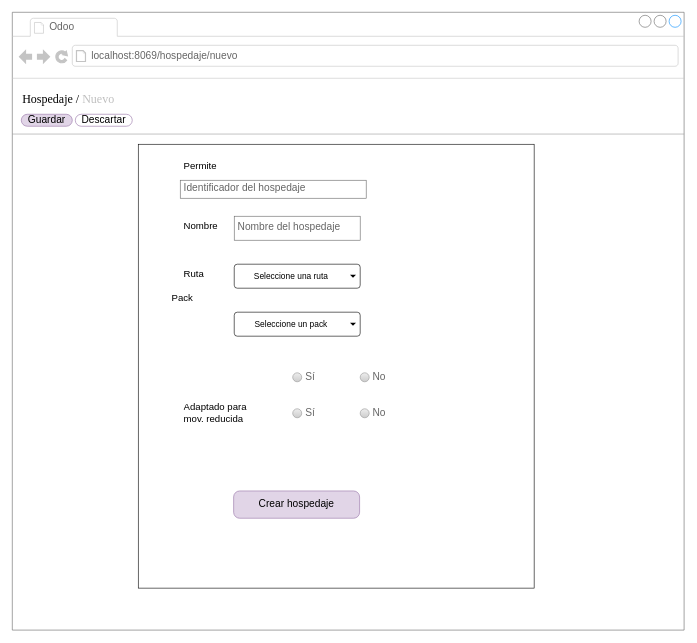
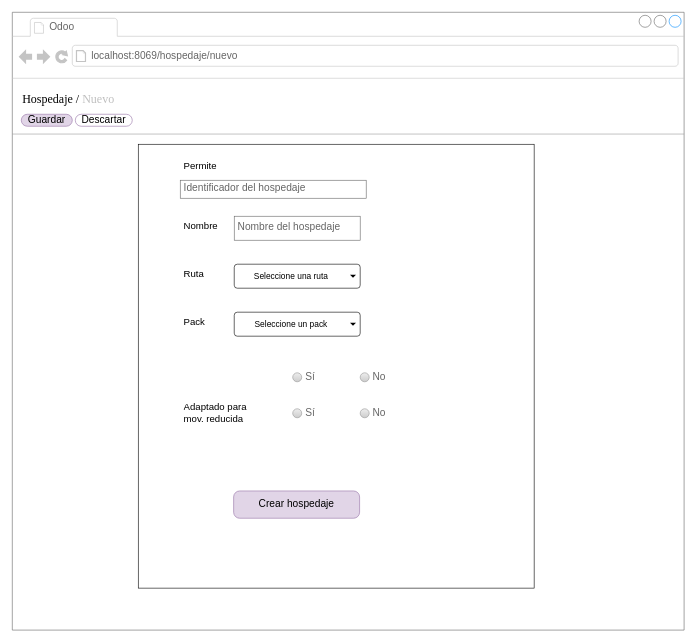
  <mxCell id="0" />
  <mxCell id="1" parent="0" />
  <mxCell id="2" value="" style="strokeWidth=1;shadow=0;dashed=0;align=center;html=1;shape=mxgraph.mockup.containers.browserWindow;rSize=0;strokeColor=#666666;mainText=,;recursiveResize=0;rounded=0;labelBackgroundColor=none;fontFamily=Verdana;fontSize=12" parent="1" vertex="1"><mxGeometry x="20" y="20" width="1120" height="1030" as="geometry" /></mxCell>
  <mxCell id="3" value="Odoo" style="strokeWidth=1;shadow=0;dashed=0;align=center;html=1;shape=mxgraph.mockup.containers.anchor;fontSize=17;fontColor=#666666;align=left;" parent="2" vertex="1"><mxGeometry x="60" y="12" width="110" height="26" as="geometry" /></mxCell>
  <mxCell id="4" value="localhost:8069/hospedaje/nuevo" style="strokeWidth=1;shadow=0;dashed=0;align=center;html=1;shape=mxgraph.mockup.containers.anchor;rSize=0;fontSize=17;fontColor=#666666;align=left;" parent="2" vertex="1"><mxGeometry x="130" y="60" width="250" height="26" as="geometry" /></mxCell>
  <mxCell id="5" value="&lt;font style=&quot;font-size: 20px;&quot;&gt;Hospedaje / &lt;font style=&quot;color: light-dark(rgb(191, 191, 191), rgb(237, 237, 237));&quot;&gt;Nuevo&lt;/font&gt;&lt;/font&gt;" style="text;html=1;points=[];align=left;verticalAlign=top;spacingTop=-4;fontSize=30;fontFamily=Verdana" parent="2" vertex="1"><mxGeometry x="15" y="120" width="340" height="50" as="geometry" /></mxCell>
  <mxCell id="6" value="" style="verticalLabelPosition=bottom;shadow=0;dashed=0;align=center;html=1;verticalAlign=top;strokeWidth=1;shape=mxgraph.mockup.markup.line;strokeColor=#999999;rounded=0;labelBackgroundColor=none;fillColor=#ffffff;fontFamily=Verdana;fontSize=12;fontColor=#000000;" parent="2" vertex="1"><mxGeometry y="193" width="1120" height="20" as="geometry" /></mxCell>
  <mxCell id="7" value="Guardar" style="strokeWidth=1;shadow=0;dashed=0;align=center;html=1;shape=mxgraph.mockup.buttons.button;strokeColor=#9673a6;mainText=;buttonStyle=round;fontSize=17;fontStyle=0;fillColor=#e1d5e7;whiteSpace=wrap;rounded=0;labelBackgroundColor=none;" parent="2" vertex="1"><mxGeometry x="15" y="170" width="85" height="20" as="geometry" /></mxCell>
  <mxCell id="8" value="Descartar" style="strokeWidth=1;shadow=0;dashed=0;align=center;html=1;shape=mxgraph.mockup.buttons.button;strokeColor=#9673a6;mainText=;buttonStyle=round;fontSize=17;fontStyle=0;fillColor=none;whiteSpace=wrap;rounded=0;labelBackgroundColor=none;" parent="2" vertex="1"><mxGeometry x="105" y="170" width="95" height="20" as="geometry" /></mxCell>
  <mxCell id="9" value="" style="rounded=0;whiteSpace=wrap;html=1;fillColor=none;" parent="2" vertex="1"><mxGeometry x="210" y="220" width="660" height="740" as="geometry" /></mxCell>
  <mxCell id="10" value="&lt;font style=&quot;font-size: 16px;&quot;&gt;Permite&lt;/font&gt;" style="text;strokeColor=none;fillColor=none;align=left;verticalAlign=top;spacingLeft=4;spacingRight=4;overflow=hidden;rotatable=0;points=[[0,0.5],[1,0.5]];portConstraint=eastwest;whiteSpace=wrap;html=1;" parent="2" vertex="1"><mxGeometry x="280" y="240" width="90" height="26" as="geometry" /></mxCell>
  <mxCell id="11" value="Identificador del hospedaje" style="strokeWidth=1;shadow=0;dashed=0;align=center;html=1;shape=mxgraph.mockup.text.textBox;fontColor=#666666;align=left;fontSize=17;spacingLeft=4;spacingTop=-3;whiteSpace=wrap;strokeColor=#666666;mainText=" parent="2" vertex="1"><mxGeometry x="280" y="280" width="310" height="30" as="geometry" /></mxCell>
  <mxCell id="12" value="&lt;font style=&quot;font-size: 16px;&quot;&gt;Nombre&lt;/font&gt;" style="text;strokeColor=none;fillColor=none;align=left;verticalAlign=top;spacingLeft=4;spacingRight=4;overflow=hidden;rotatable=0;points=[[0,0.5],[1,0.5]];portConstraint=eastwest;whiteSpace=wrap;html=1;" parent="2" vertex="1"><mxGeometry x="280" y="340" width="90" height="26" as="geometry" /></mxCell>
  <mxCell id="13" value="&lt;font style=&quot;font-size: 16px;&quot;&gt;Ruta&lt;/font&gt;" style="text;strokeColor=none;fillColor=none;align=left;verticalAlign=top;spacingLeft=4;spacingRight=4;overflow=hidden;rotatable=0;points=[[0,0.5],[1,0.5]];portConstraint=eastwest;whiteSpace=wrap;html=1;" parent="2" vertex="1"><mxGeometry x="280" y="420" width="90" height="26" as="geometry" /></mxCell>
  <mxCell id="14" value="Seleccione una ruta" style="html=1;shadow=0;dashed=0;shape=mxgraph.bootstrap.rrect;rSize=5;strokeWidth=1;whiteSpace=wrap;align=center;verticalAlign=middle;fontStyle=0;fontSize=14;spacingRight=20;" parent="2" vertex="1"><mxGeometry x="370" y="420" width="210" height="40" as="geometry" /></mxCell>
  <mxCell id="15" value="" style="shape=triangle;direction=south;fillColor=#000000;strokeColor=none;perimeter=none;" parent="14" vertex="1"><mxGeometry x="1" y="0.5" width="10" height="5" relative="1" as="geometry"><mxPoint x="-17" y="-2.5" as="offset" /></mxGeometry></mxCell>
- <mxCell id="16" value="&lt;font style=&quot;font-size: 16px;&quot;&gt;Pack&lt;/font&gt;" style="text;strokeColor=none;fillColor=none;align=left;verticalAlign=top;spacingLeft=4;spacingRight=4;overflow=hidden;rotatable=0;points=[[0,0.5],[1,0.5]];portConstraint=eastwest;whiteSpace=wrap;html=1;" parent="2" vertex="1"><mxGeometry x="260" y="460" width="90" height="26" as="geometry" /></mxCell>
+ <mxCell id="16" value="&lt;font style=&quot;font-size: 16px;&quot;&gt;Pack&lt;/font&gt;" style="text;strokeColor=none;fillColor=none;align=left;verticalAlign=top;spacingLeft=4;spacingRight=4;overflow=hidden;rotatable=0;points=[[0,0.5],[1,0.5]];portConstraint=eastwest;whiteSpace=wrap;html=1;" parent="2" vertex="1"><mxGeometry x="280" y="500" width="90" height="26" as="geometry" /></mxCell>
  <mxCell id="17" value="Seleccione un pack" style="html=1;shadow=0;dashed=0;shape=mxgraph.bootstrap.rrect;rSize=5;strokeWidth=1;whiteSpace=wrap;align=center;verticalAlign=middle;fontStyle=0;fontSize=14;spacingRight=20;" parent="2" vertex="1"><mxGeometry x="370" y="500" width="210" height="40" as="geometry" /></mxCell>
  <mxCell id="18" value="" style="shape=triangle;direction=south;fillColor=#000000;strokeColor=none;perimeter=none;" parent="17" vertex="1"><mxGeometry x="1" y="0.5" width="10" height="5" relative="1" as="geometry"><mxPoint x="-17" y="-2.5" as="offset" /></mxGeometry></mxCell>
  <mxCell id="19" value="Crear hospedaje" style="strokeWidth=1;shadow=0;dashed=0;align=center;html=1;shape=mxgraph.mockup.buttons.button;strokeColor=#9673a6;mainText=;buttonStyle=round;fontSize=17;fontStyle=0;fillColor=#e1d5e7;whiteSpace=wrap;rounded=0;labelBackgroundColor=none;" parent="2" vertex="1"><mxGeometry x="369" y="798" width="210" height="45.5" as="geometry" /></mxCell>
  <mxCell id="20" value="Sí" style="shape=ellipse;fillColor=#eeeeee;strokeColor=#999999;gradientColor=#cccccc;html=1;align=left;spacingLeft=4;fontSize=17;fontColor=#666666;labelPosition=right;shadow=0;" parent="2" vertex="1"><mxGeometry x="467.5" y="601" width="15" height="15" as="geometry" /></mxCell>
  <mxCell id="21" value="No" style="shape=ellipse;fillColor=#eeeeee;strokeColor=#999999;gradientColor=#cccccc;html=1;align=left;spacingLeft=4;fontSize=17;fontColor=#666666;labelPosition=right;shadow=0;" parent="2" vertex="1"><mxGeometry x="580" y="601" width="15" height="15" as="geometry" /></mxCell>
  <mxCell id="22" value="&lt;font style=&quot;font-size: 16px;&quot;&gt;Adaptado para mov. reducida&lt;/font&gt;" style="text;strokeColor=none;fillColor=none;align=left;verticalAlign=top;spacingLeft=4;spacingRight=4;overflow=hidden;rotatable=0;points=[[0,0.5],[1,0.5]];portConstraint=eastwest;whiteSpace=wrap;html=1;" parent="2" vertex="1"><mxGeometry x="280" y="642" width="150" height="50" as="geometry" /></mxCell>
  <mxCell id="23" value="Sí" style="shape=ellipse;fillColor=#eeeeee;strokeColor=#999999;gradientColor=#cccccc;html=1;align=left;spacingLeft=4;fontSize=17;fontColor=#666666;labelPosition=right;shadow=0;" parent="2" vertex="1"><mxGeometry x="467.5" y="661" width="15" height="15" as="geometry" /></mxCell>
  <mxCell id="24" value="No" style="shape=ellipse;fillColor=#eeeeee;strokeColor=#999999;gradientColor=#cccccc;html=1;align=left;spacingLeft=4;fontSize=17;fontColor=#666666;labelPosition=right;shadow=0;" parent="2" vertex="1"><mxGeometry x="580" y="661" width="15" height="15" as="geometry" /></mxCell>
  <mxCell id="25" value="Nombre del hospedaje" style="strokeWidth=1;shadow=0;dashed=0;align=center;html=1;shape=mxgraph.mockup.text.textBox;fontColor=#666666;align=left;fontSize=17;spacingLeft=4;spacingTop=-3;whiteSpace=wrap;strokeColor=#666666;mainText=" parent="2" vertex="1"><mxGeometry x="370" y="340" width="210" height="40" as="geometry" /></mxCell>
